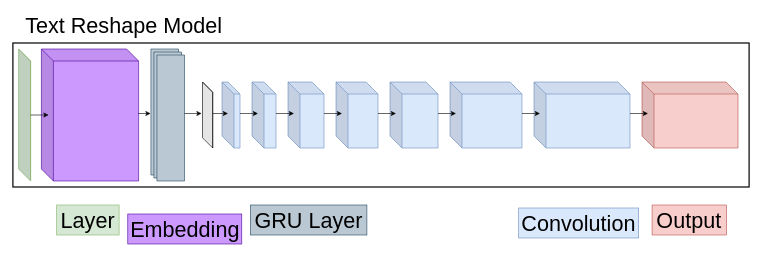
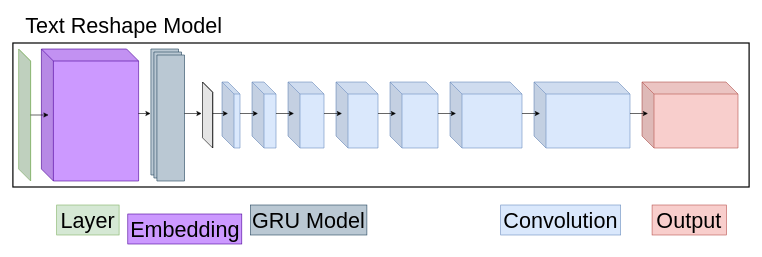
  <mxCell id="0" />
  <mxCell id="1" parent="0" />
  <mxCell id="2" value="" style="shape=cube;whiteSpace=wrap;html=1;boundedLbl=1;backgroundOutline=1;darkOpacity=0.05;darkOpacity2=0.1;fillColor=#d5e8d4;strokeColor=#82b366;" parent="1" vertex="1"><mxGeometry x="30.5" y="81" width="20" height="220" as="geometry" /></mxCell>
  <mxCell id="3" value="" style="shape=cube;whiteSpace=wrap;html=1;boundedLbl=1;backgroundOutline=1;darkOpacity=0.05;darkOpacity2=0.1;fillColor=#CC99FF;strokeColor=#4C0099;shadow=0;" parent="1" vertex="1"><mxGeometry x="68.5" y="81" width="162" height="220" as="geometry" /></mxCell>
  <mxCell id="4" value="" style="verticalLabelPosition=bottom;verticalAlign=top;html=1;shape=mxgraph.basic.layered_rect;dx=10;outlineConnect=0;strokeColor=#23445d;fillColor=#bac8d3;flipV=1;flipH=1;" parent="1" vertex="1"><mxGeometry x="251" y="81" width="56" height="220" as="geometry" /></mxCell>
  <mxCell id="5" value="" style="shape=cube;whiteSpace=wrap;html=1;boundedLbl=1;backgroundOutline=1;darkOpacity=0.05;darkOpacity2=0.1;fillColor=#dae8fc;strokeColor=#6c8ebf;shadow=0;" parent="1" vertex="1"><mxGeometry x="369.5" y="136" width="30" height="110" as="geometry" /></mxCell>
  <mxCell id="6" value="" style="shape=cube;whiteSpace=wrap;html=1;boundedLbl=1;backgroundOutline=1;darkOpacity=0.05;darkOpacity2=0.1;fillColor=#dae8fc;strokeColor=#6c8ebf;shadow=0;" parent="1" vertex="1"><mxGeometry x="419.5" y="136" width="40" height="110" as="geometry" /></mxCell>
  <mxCell id="7" value="" style="shape=cube;whiteSpace=wrap;html=1;boundedLbl=1;backgroundOutline=1;darkOpacity=0.05;darkOpacity2=0.1;fillColor=#dae8fc;strokeColor=#6c8ebf;shadow=0;" parent="1" vertex="1"><mxGeometry x="479.5" y="136" width="60" height="110" as="geometry" /></mxCell>
  <mxCell id="8" value="" style="shape=cube;whiteSpace=wrap;html=1;boundedLbl=1;backgroundOutline=1;darkOpacity=0.05;darkOpacity2=0.1;fillColor=#dae8fc;strokeColor=#6c8ebf;shadow=0;" parent="1" vertex="1"><mxGeometry x="559.5" y="136" width="70" height="110" as="geometry" /></mxCell>
  <mxCell id="9" value="" style="shape=cube;whiteSpace=wrap;html=1;boundedLbl=1;backgroundOutline=1;darkOpacity=0.05;darkOpacity2=0.1;fillColor=#dae8fc;strokeColor=#6c8ebf;shadow=0;" parent="1" vertex="1"><mxGeometry x="649.5" y="136" width="80" height="110" as="geometry" /></mxCell>
  <mxCell id="10" value="" style="shape=cube;whiteSpace=wrap;html=1;boundedLbl=1;backgroundOutline=1;darkOpacity=0.05;darkOpacity2=0.1;fillColor=#dae8fc;strokeColor=#6c8ebf;shadow=0;" parent="1" vertex="1"><mxGeometry x="749.5" y="136" width="120" height="110" as="geometry" /></mxCell>
  <mxCell id="11" value="" style="shape=cube;whiteSpace=wrap;html=1;boundedLbl=1;backgroundOutline=1;darkOpacity=0.05;darkOpacity2=0.1;fillColor=#dae8fc;strokeColor=#6c8ebf;shadow=0;" parent="1" vertex="1"><mxGeometry x="889.5" y="136" width="160" height="110" as="geometry" /></mxCell>
  <mxCell id="12" value="" style="shape=cube;whiteSpace=wrap;html=1;boundedLbl=1;backgroundOutline=1;darkOpacity=0.05;darkOpacity2=0.1;fillColor=#f8cecc;strokeColor=#b85450;shadow=0;" parent="1" vertex="1"><mxGeometry x="1069.5" y="136" width="160" height="110" as="geometry" /></mxCell>
  <mxCell id="13" value="" style="rounded=0;whiteSpace=wrap;html=1;shadow=0;strokeColor=#000000;fillColor=none;strokeWidth=2;" parent="1" vertex="1"><mxGeometry x="21" y="71" width="1227" height="240" as="geometry" /></mxCell>
  <mxCell id="14" value="" style="endArrow=classic;html=1;" parent="1" edge="1"><mxGeometry width="50" height="50" relative="1" as="geometry"><mxPoint x="50.455" y="191" as="sourcePoint" /><mxPoint x="80.5" y="191" as="targetPoint" /></mxGeometry></mxCell>
  <mxCell id="15" value="" style="endArrow=classic;html=1;" parent="1" edge="1"><mxGeometry width="50" height="50" relative="1" as="geometry"><mxPoint x="230" y="188.5" as="sourcePoint" /><mxPoint x="250.5" y="188.5" as="targetPoint" /></mxGeometry></mxCell>
  <mxCell id="16" value="" style="endArrow=classic;html=1;" parent="1" edge="1"><mxGeometry width="50" height="50" relative="1" as="geometry"><mxPoint x="307" y="188.5" as="sourcePoint" /><mxPoint x="335.5" y="188.5" as="targetPoint" /></mxGeometry></mxCell>
  <mxCell id="17" value="" style="endArrow=classic;html=1;" parent="1" edge="1"><mxGeometry width="50" height="50" relative="1" as="geometry"><mxPoint x="349.455" y="188.5" as="sourcePoint" /><mxPoint x="379.5" y="188.5" as="targetPoint" /></mxGeometry></mxCell>
  <mxCell id="18" value="" style="endArrow=classic;html=1;" parent="1" edge="1"><mxGeometry width="50" height="50" relative="1" as="geometry"><mxPoint x="399.455" y="188.5" as="sourcePoint" /><mxPoint x="429.5" y="188.5" as="targetPoint" /></mxGeometry></mxCell>
  <mxCell id="19" value="" style="endArrow=classic;html=1;" parent="1" edge="1"><mxGeometry width="50" height="50" relative="1" as="geometry"><mxPoint x="459.455" y="188.5" as="sourcePoint" /><mxPoint x="489.5" y="188.5" as="targetPoint" /></mxGeometry></mxCell>
  <mxCell id="20" value="" style="endArrow=classic;html=1;" parent="1" edge="1"><mxGeometry width="50" height="50" relative="1" as="geometry"><mxPoint x="539.455" y="188.5" as="sourcePoint" /><mxPoint x="569.5" y="188.5" as="targetPoint" /></mxGeometry></mxCell>
  <mxCell id="21" value="" style="endArrow=classic;html=1;" parent="1" edge="1"><mxGeometry width="50" height="50" relative="1" as="geometry"><mxPoint x="629.455" y="188.5" as="sourcePoint" /><mxPoint x="659.5" y="188.5" as="targetPoint" /></mxGeometry></mxCell>
  <mxCell id="22" value="" style="endArrow=classic;html=1;" parent="1" edge="1"><mxGeometry width="50" height="50" relative="1" as="geometry"><mxPoint x="729.455" y="188.5" as="sourcePoint" /><mxPoint x="759.5" y="188.5" as="targetPoint" /></mxGeometry></mxCell>
  <mxCell id="23" value="" style="endArrow=classic;html=1;" parent="1" edge="1"><mxGeometry width="50" height="50" relative="1" as="geometry"><mxPoint x="869.455" y="188.5" as="sourcePoint" /><mxPoint x="899.5" y="188.5" as="targetPoint" /></mxGeometry></mxCell>
  <mxCell id="24" value="" style="endArrow=classic;html=1;" parent="1" edge="1"><mxGeometry width="50" height="50" relative="1" as="geometry"><mxPoint x="1049.455" y="188.5" as="sourcePoint" /><mxPoint x="1079.5" y="188.5" as="targetPoint" /></mxGeometry></mxCell>
  <mxCell id="25" value="Text Reshape Model" style="text;html=1;strokeColor=none;fillColor=none;align=center;verticalAlign=middle;whiteSpace=wrap;rounded=0;shadow=0;fontSize=36;" parent="1" vertex="1"><mxGeometry x="20.5" y="20.5" width="370" height="40" as="geometry" /></mxCell>
  <mxCell id="26" value="" style="shape=cube;whiteSpace=wrap;html=1;boundedLbl=1;backgroundOutline=1;darkOpacity=0.05;darkOpacity2=0.1;shadow=0;" vertex="1" parent="1"><mxGeometry x="337" y="136" width="17" height="110" as="geometry" /></mxCell>
  <mxCell id="27" value="Layer" style="text;html=1;strokeColor=#82b366;fillColor=#d5e8d4;align=center;verticalAlign=middle;whiteSpace=wrap;rounded=0;fontSize=36;" parent="1" vertex="1"><mxGeometry x="94" y="341" width="104" height="50" as="geometry" /></mxCell>
- <mxCell id="28" value="Convolution" style="text;html=1;strokeColor=#6c8ebf;fillColor=#dae8fc;align=center;verticalAlign=middle;whiteSpace=wrap;rounded=0;fontSize=36;" parent="1" vertex="1"><mxGeometry x="864" y="346" width="200" height="50" as="geometry" /></mxCell>
+ <mxCell id="28" value="Convolution" style="text;html=1;strokeColor=#6c8ebf;fillColor=#dae8fc;align=center;verticalAlign=middle;whiteSpace=wrap;rounded=0;fontSize=36;" parent="1" vertex="1"><mxGeometry x="834" y="341" width="200" height="50" as="geometry" /></mxCell>
  <mxCell id="29" value="Output" style="text;html=1;strokeColor=#b85450;fillColor=#f8cecc;align=center;verticalAlign=middle;whiteSpace=wrap;rounded=0;fontSize=36;" parent="1" vertex="1"><mxGeometry x="1086.286" y="341" width="124" height="50" as="geometry" /></mxCell>
  <mxCell id="30" value="Embedding" style="text;html=1;strokeColor=#4C0099;fillColor=#CC99FF;align=center;verticalAlign=middle;whiteSpace=wrap;rounded=0;fontSize=36;" parent="1" vertex="1"><mxGeometry x="212.5" y="356" width="190" height="50" as="geometry" /></mxCell>
- <mxCell id="31" value="GRU Layer" style="text;html=1;strokeColor=#23445d;fillColor=#bac8d3;align=center;verticalAlign=middle;whiteSpace=wrap;rounded=0;fontSize=36;" parent="1" vertex="1"><mxGeometry x="417" y="341" width="194" height="50" as="geometry" /></mxCell>
+ <mxCell id="31" value="GRU Model" style="text;html=1;strokeColor=#23445d;fillColor=#bac8d3;align=center;verticalAlign=middle;whiteSpace=wrap;rounded=0;fontSize=36;" parent="1" vertex="1"><mxGeometry x="417" y="341" width="194" height="50" as="geometry" /></mxCell>
